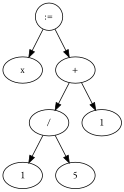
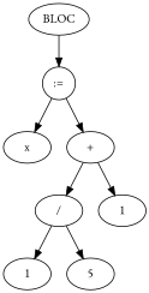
  digraph {
    fontname="EB Garamond"
    node [color=black fontname="EB Garamond" shape=ellipse]
    edge [fontname="EB Garamond"]
+   n1 [label=BLOC]
    n2 [label=":=" shape=circle]
    n3 [label=x]
    n4 [label="+"]
    n5 [label="/"]
    n6 [label=1]
    n7 [label=1]
    n8 [label=5]
+   n1 -> n2
    n2 -> n3
    n2 -> n4
    n4 -> n5
    n4 -> n6
    n5 -> n7
    n5 -> n8
  }
